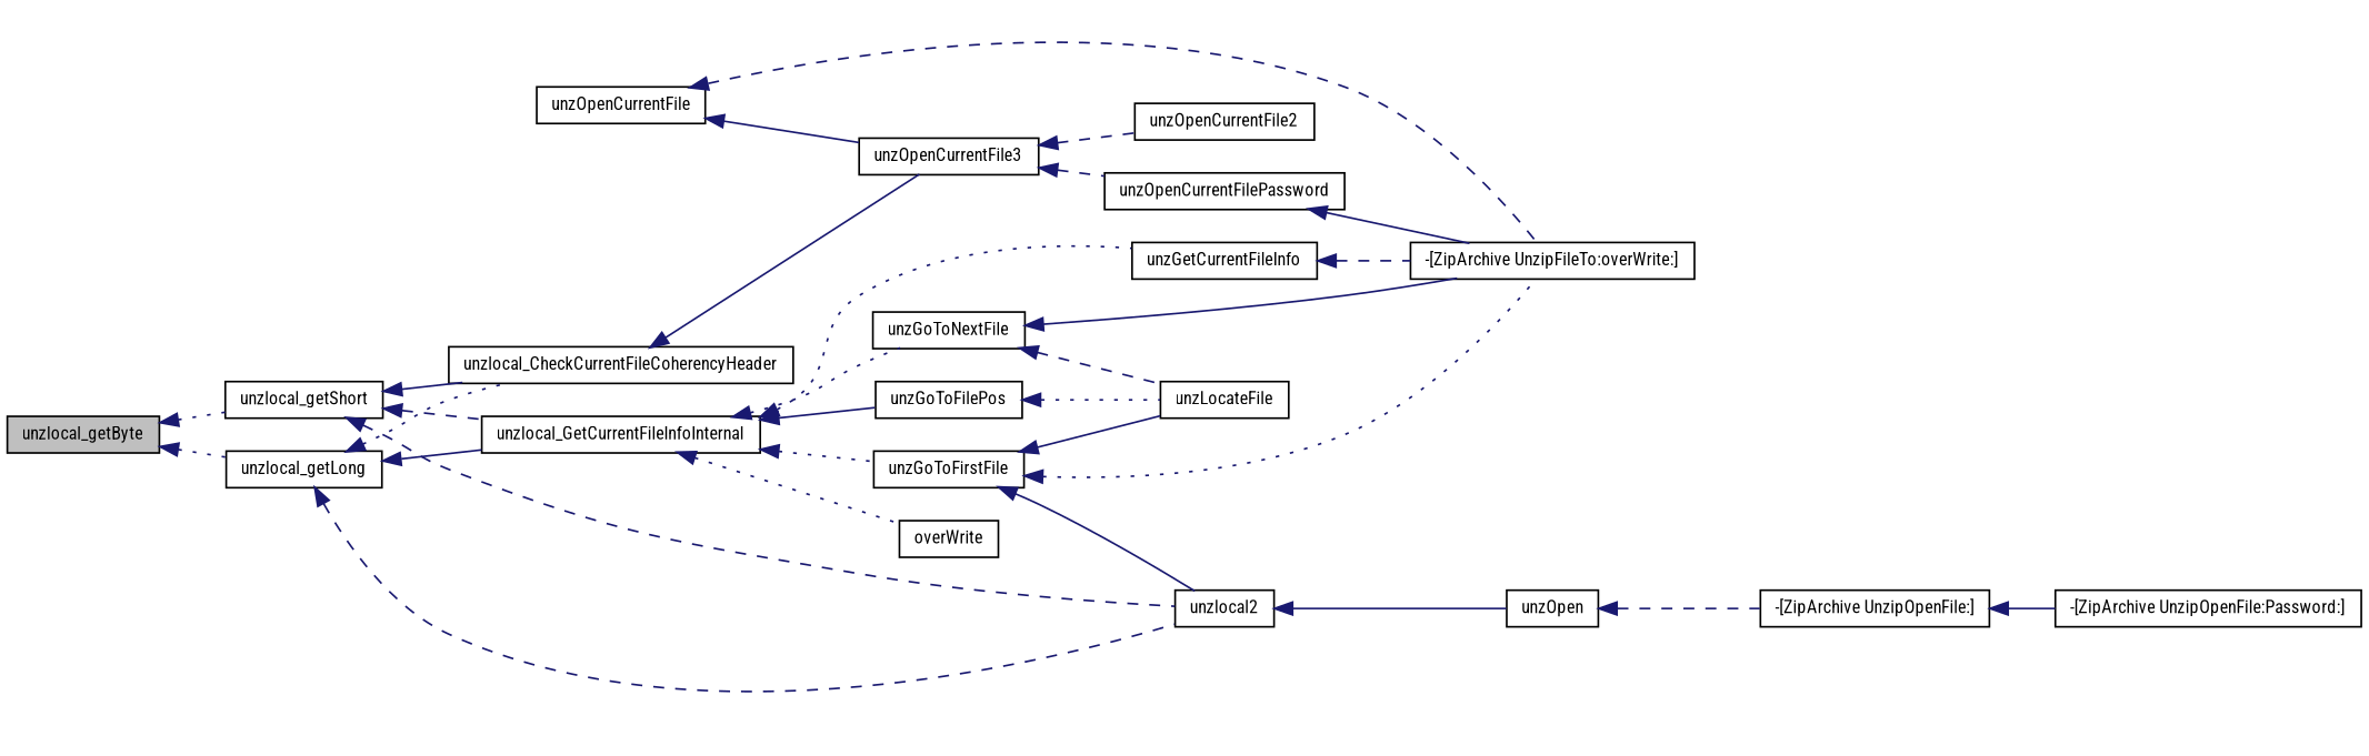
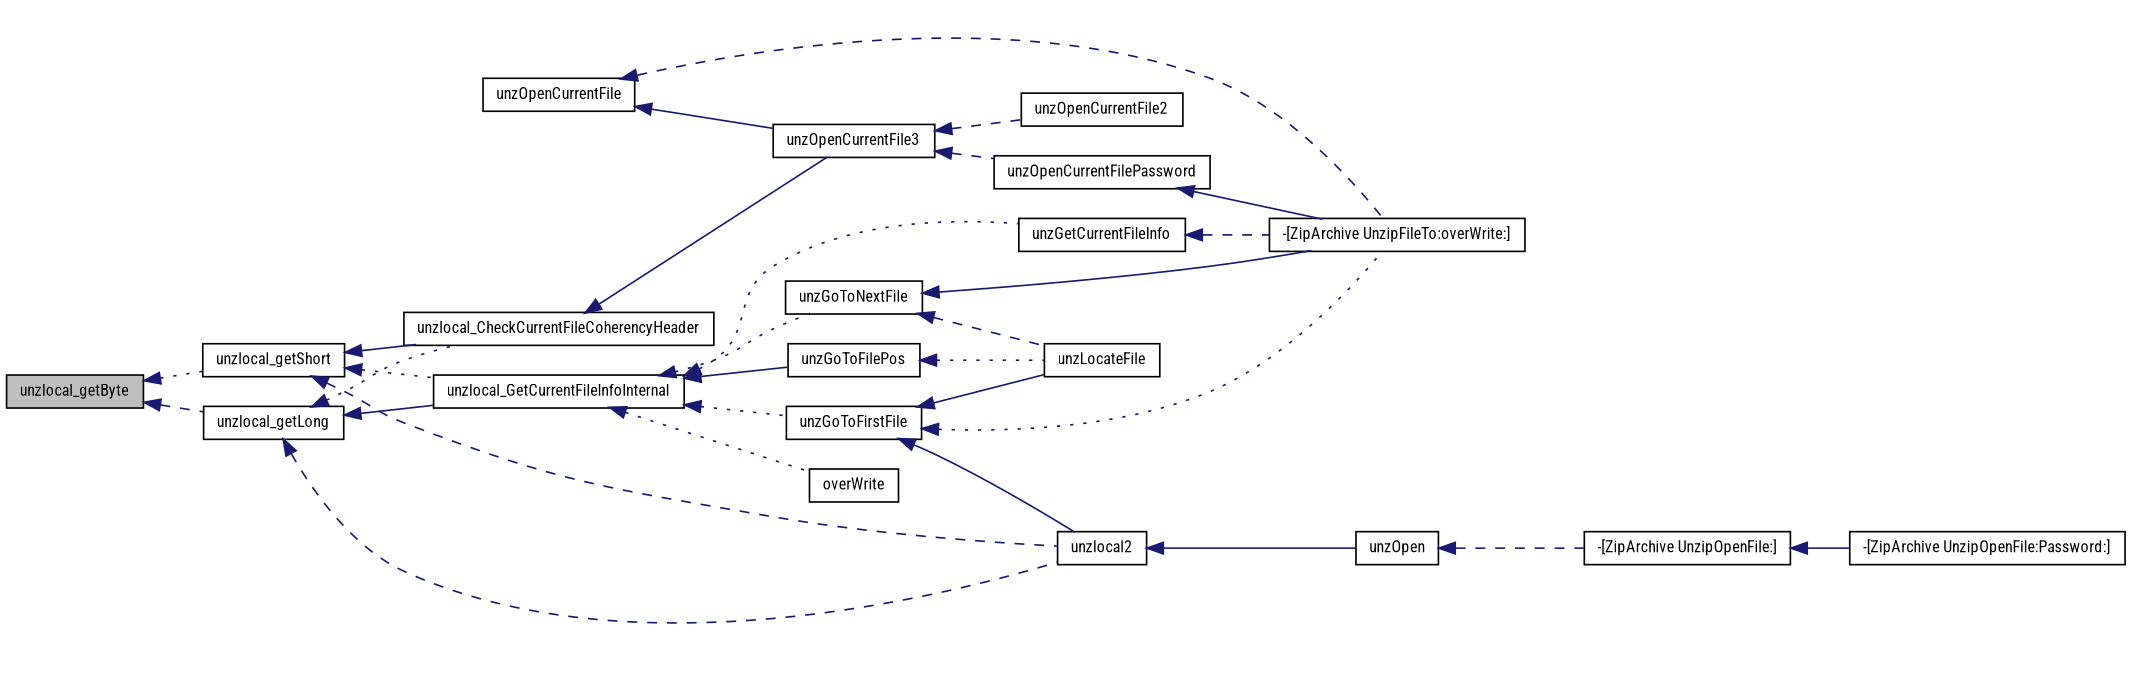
  digraph {
    fontname="Roboto Condensed"
    rankdir=LR
    node [color=black fillcolor=white fontname="Roboto Condensed" fontsize=10 shape=record style=filled]
    edge [color=midnightblue dir=back fontname="Roboto Condensed" fontsize=10 labelfontname="FreeSans.ttf" labelfontsize=10 style=solid]
    n1 [fillcolor=grey75 fontcolor=black height=0.2 label=unzlocal_getByte width=0.4]
    n2 [height=0.2 label=unzlocal_getLong width=0.4]
    n3 [height=0.2 label=unzlocal_getShort width=0.4]
    n4 [height=0.2 label=unzlocal_CheckCurrentFileCoherencyHeader width=0.4]
    n5 [height=0.2 label=unzlocal_GetCurrentFileInfoInternal width=0.4]
    n6 [height=0.2 label=unzlocal2 width=0.4]
    n7 [height=0.2 label=unzOpenCurrentFile3 width=0.4]
    n8 [height=0.2 label=unzGetCurrentFileInfo width=0.4]
    n9 [height=0.2 label=unzGoToFilePos width=0.4]
    n10 [height=0.2 label=unzGoToFirstFile width=0.4]
    n11 [height=0.2 label=unzGoToNextFile width=0.4]
    n12 [height=0.2 label=overWrite width=0.4]
    n13 [height=0.2 label=unzOpen width=0.4]
    n14 [height=0.2 label=unzOpenCurrentFile2 width=0.4]
    n15 [height=0.2 label=unzOpenCurrentFilePassword width=0.4]
    n16 [height=0.2 label=unzOpenCurrentFile width=0.4]
    n17 [height=0.2 label="-[ZipArchive UnzipFileTo:overWrite:]" width=0.4]
    n18 [height=0.2 label=unzLocateFile width=0.4]
    n19 [height=0.2 label="-[ZipArchive UnzipOpenFile:]" width=0.4]
    n20 [height=0.2 label="-[ZipArchive UnzipOpenFile:Password:]" width=0.4]
-   n1 -> n2 [style=dotted]
+   n1 -> n2 [style=dashed]
    n1 -> n3 [style=dotted]
    n2 -> n4 [style=dotted]
    n2 -> n5
    n2 -> n6 [style=dashed]
    n3 -> n4
-   n3 -> n5 [style=dashed]
+   n3 -> n5 [style=dotted]
    n3 -> n6 [style=dashed]
    n4 -> n7
    n5 -> n8 [style=dotted]
    n5 -> n9
    n5 -> n10 [style=dotted]
    n5 -> n11 [style=dotted]
    n5 -> n12 [style=dotted]
    n6 -> n13
    n7 -> n14 [style=dashed]
    n7 -> n15 [style=dashed]
    n8 -> n17 [style=dashed]
    n9 -> n18 [style=dotted]
    n10 -> n6
    n10 -> n17 [style=dotted]
    n10 -> n18
    n11 -> n17
    n11 -> n18 [style=dashed]
    n13 -> n19 [style=dashed]
    n15 -> n17
    n16 -> n7
    n16 -> n17 [style=dashed]
    n19 -> n20
  }
